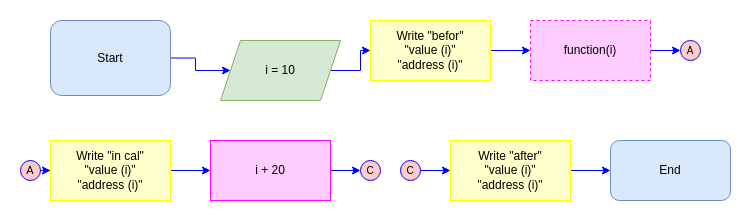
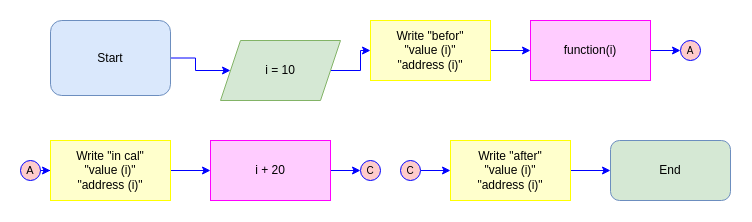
  <mxCell id="0" />
  <mxCell id="1" parent="0" />
  <mxCell id="2" style="edgeStyle=orthogonalEdgeStyle;shape=connector;rounded=0;orthogonalLoop=1;jettySize=auto;html=1;labelBackgroundColor=default;strokeColor=#0000FF;fontFamily=Helvetica;fontSize=10;fontColor=#0000FF;endArrow=classic;" parent="1" source="3" target="5" edge="1"><mxGeometry relative="1" as="geometry" /></mxCell>
  <mxCell id="3" value="Start" style="rounded=1;whiteSpace=wrap;html=1;fillColor=#dae8fc;strokeColor=#6c8ebf;" parent="1" vertex="1"><mxGeometry x="50" y="20" width="120" height="75" as="geometry" /></mxCell>
  <mxCell id="4" style="edgeStyle=orthogonalEdgeStyle;shape=connector;rounded=0;orthogonalLoop=1;jettySize=auto;html=1;labelBackgroundColor=default;strokeColor=#0000FF;fontFamily=Helvetica;fontSize=10;fontColor=#0000FF;endArrow=classic;" parent="1" source="5" target="12" edge="1"><mxGeometry relative="1" as="geometry" /></mxCell>
  <mxCell id="5" value="i = 10" style="shape=parallelogram;perimeter=parallelogramPerimeter;whiteSpace=wrap;html=1;fixedSize=1;fillColor=#d5e8d4;strokeColor=#82b366;" parent="1" vertex="1"><mxGeometry x="220" y="40" width="120" height="60" as="geometry" /></mxCell>
  <mxCell id="6" style="edgeStyle=orthogonalEdgeStyle;shape=connector;rounded=0;orthogonalLoop=1;jettySize=auto;html=1;labelBackgroundColor=default;strokeColor=#0000FF;fontFamily=Helvetica;fontSize=10;fontColor=#0000FF;endArrow=classic;" parent="1" source="7" target="18" edge="1"><mxGeometry relative="1" as="geometry"><mxPoint x="59.99" y="170.029" as="targetPoint" /></mxGeometry></mxCell>
  <mxCell id="7" value="A" style="ellipse;whiteSpace=wrap;html=1;aspect=fixed;fillColor=#FFCCCC;strokeColor=#0000FF;labelBackgroundColor=none;endArrow=classic;fontSize=11;rounded=0;" parent="1" vertex="1"><mxGeometry x="20" y="160" width="20" height="20" as="geometry" /></mxCell>
  <mxCell id="8" style="edgeStyle=orthogonalEdgeStyle;shape=connector;rounded=0;orthogonalLoop=1;jettySize=auto;html=1;labelBackgroundColor=default;strokeColor=#0000FF;fontFamily=Helvetica;fontSize=10;fontColor=#0000FF;endArrow=classic;" parent="1" source="9" target="10" edge="1"><mxGeometry relative="1" as="geometry" /></mxCell>
  <mxCell id="9" value="i + 20" style="rounded=0;whiteSpace=wrap;html=1;fillColor=#FFCCFF;strokeColor=#FF00FF;" parent="1" vertex="1"><mxGeometry x="210" y="140" width="120" height="60" as="geometry" /></mxCell>
  <mxCell id="10" value="&lt;font style=&quot;font-size: 10px;&quot;&gt;C&lt;/font&gt;" style="ellipse;whiteSpace=wrap;html=1;aspect=fixed;fillColor=#FFCCCC;strokeColor=#0000FF;labelBackgroundColor=none;endArrow=classic;fontSize=11;rounded=0;" parent="1" vertex="1"><mxGeometry x="360" y="160" width="20" height="20" as="geometry" /></mxCell>
  <mxCell id="11" style="edgeStyle=orthogonalEdgeStyle;shape=connector;rounded=0;orthogonalLoop=1;jettySize=auto;html=1;labelBackgroundColor=default;strokeColor=#0000FF;fontFamily=Helvetica;fontSize=10;fontColor=#0000FF;endArrow=classic;" parent="1" source="12" target="15" edge="1"><mxGeometry relative="1" as="geometry" /></mxCell>
  <mxCell id="12" value="Write &quot;befor&quot;&lt;br&gt;&quot;value (i)&quot;&lt;br&gt;&quot;address (i)&quot;" style="rounded=0;whiteSpace=wrap;html=1;fillColor=#FFFFCC;strokeColor=#FFFF00;" parent="1" vertex="1"><mxGeometry x="370" y="20" width="120" height="60" as="geometry" /></mxCell>
- <mxCell id="13" value="End" style="rounded=1;whiteSpace=wrap;html=1;fillColor=#dae8fc;strokeColor=#6c8ebf;" parent="1" vertex="1"><mxGeometry x="610" y="140" width="120" height="60" as="geometry" /></mxCell>
+ <mxCell id="13" value="End" style="rounded=1;whiteSpace=wrap;html=1;fillColor=#d5e8d4;strokeColor=#6c8ebf;" parent="1" vertex="1"><mxGeometry x="610" y="140" width="120" height="60" as="geometry" /></mxCell>
  <mxCell id="14" style="edgeStyle=orthogonalEdgeStyle;shape=connector;rounded=0;orthogonalLoop=1;jettySize=auto;html=1;labelBackgroundColor=default;strokeColor=#0000FF;fontFamily=Helvetica;fontSize=10;fontColor=#0000FF;endArrow=classic;" parent="1" source="15" target="16" edge="1"><mxGeometry relative="1" as="geometry" /></mxCell>
- <mxCell id="15" value="function(i)" style="rounded=0;whiteSpace=wrap;html=1;fillColor=#FFCCFF;strokeColor=#FF00FF;dashed=1;" parent="1" vertex="1"><mxGeometry x="530" y="20" width="120" height="60" as="geometry" /></mxCell>
+ <mxCell id="15" value="function(i)" style="rounded=0;whiteSpace=wrap;html=1;fillColor=#FFCCFF;strokeColor=#FF00FF;" parent="1" vertex="1"><mxGeometry x="530" y="20" width="120" height="60" as="geometry" /></mxCell>
  <mxCell id="16" value="&lt;font style=&quot;font-size: 10px;&quot;&gt;A&lt;/font&gt;" style="ellipse;whiteSpace=wrap;html=1;aspect=fixed;fillColor=#FFCCCC;strokeColor=#0000FF;labelBackgroundColor=none;endArrow=classic;fontSize=11;rounded=0;" parent="1" vertex="1"><mxGeometry x="680" y="40" width="20" height="20" as="geometry" /></mxCell>
  <mxCell id="17" style="edgeStyle=orthogonalEdgeStyle;shape=connector;rounded=0;orthogonalLoop=1;jettySize=auto;html=1;labelBackgroundColor=default;strokeColor=#0000FF;fontFamily=Helvetica;fontSize=10;fontColor=#0000FF;endArrow=classic;" parent="1" source="18" target="9" edge="1"><mxGeometry relative="1" as="geometry" /></mxCell>
  <mxCell id="18" value="Write &quot;in cal&quot;&lt;br&gt;&quot;value (i)&quot;&lt;br&gt;&quot;address (i)&quot;" style="rounded=0;whiteSpace=wrap;html=1;fillColor=#FFFFCC;strokeColor=#FFFF00;" parent="1" vertex="1"><mxGeometry x="50" y="140" width="120" height="60" as="geometry" /></mxCell>
  <mxCell id="19" style="edgeStyle=orthogonalEdgeStyle;shape=connector;rounded=0;orthogonalLoop=1;jettySize=auto;html=1;labelBackgroundColor=default;strokeColor=#0000FF;fontFamily=Helvetica;fontSize=10;fontColor=#0000FF;endArrow=classic;" parent="1" source="20" target="22" edge="1"><mxGeometry relative="1" as="geometry" /></mxCell>
  <mxCell id="20" value="&lt;font style=&quot;font-size: 10px;&quot;&gt;C&lt;/font&gt;" style="ellipse;whiteSpace=wrap;html=1;aspect=fixed;fillColor=#FFCCCC;strokeColor=#0000FF;labelBackgroundColor=none;endArrow=classic;fontSize=11;rounded=0;" parent="1" vertex="1"><mxGeometry x="400" y="160" width="20" height="20" as="geometry" /></mxCell>
  <mxCell id="21" style="edgeStyle=orthogonalEdgeStyle;shape=connector;rounded=0;orthogonalLoop=1;jettySize=auto;html=1;labelBackgroundColor=default;strokeColor=#0000FF;fontFamily=Helvetica;fontSize=10;fontColor=#0000FF;endArrow=classic;" parent="1" source="22" target="13" edge="1"><mxGeometry relative="1" as="geometry" /></mxCell>
  <mxCell id="22" value="Write &quot;after&quot;&lt;br&gt;&quot;value (i)&quot;&lt;br&gt;&quot;address (i)&quot;" style="rounded=0;whiteSpace=wrap;html=1;fillColor=#FFFFCC;strokeColor=#FFFF00;" parent="1" vertex="1"><mxGeometry x="450" y="140" width="120" height="60" as="geometry" /></mxCell>
